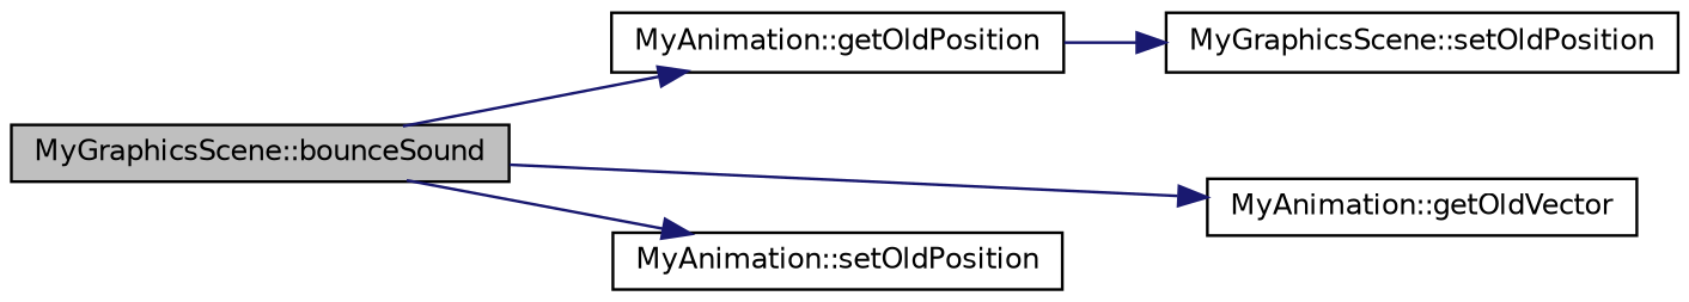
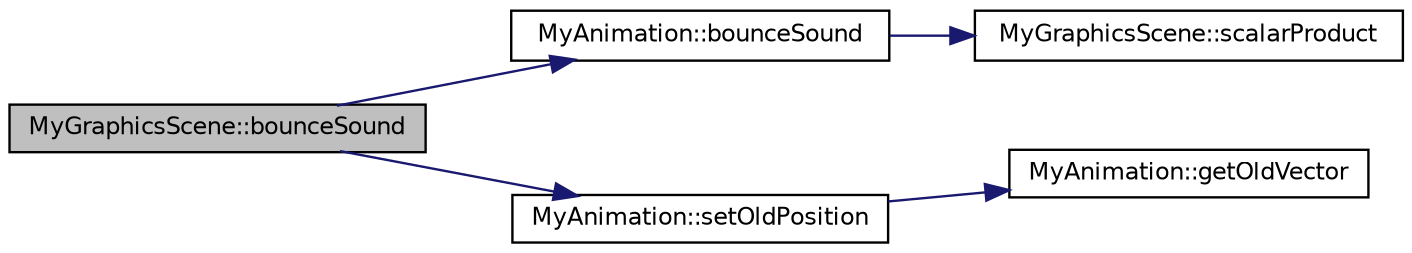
  digraph {
    rankdir=LR
    node [color=black fillcolor=white fontname=Helvetica fontsize=10 shape=record style=filled]
    edge [color=midnightblue fontname=Helvetica fontsize=10 labelfontname=Helvetica labelfontsize=10 style=solid]
    n1 [fillcolor=grey75 fontcolor=black height=0.2 label="MyGraphicsScene::bounceSound" width=0.4]
-   n2 [height=0.2 label="MyAnimation::getOldPosition" width=0.4]
+   n2 [height=0.2 label="MyAnimation::bounceSound" width=0.4]
    n3 [height=0.2 label="MyAnimation::getOldVector" width=0.4]
    n4 [height=0.2 label="MyAnimation::setOldPosition" width=0.4]
-   n5 [height=0.2 label="MyGraphicsScene::setOldPosition" width=0.4]
+   n5 [height=0.2 label="MyGraphicsScene::scalarProduct" width=0.4]
    n1 -> n2
-   n1 -> n3
+   n4 -> n3
    n1 -> n4
    n2 -> n5
  }
